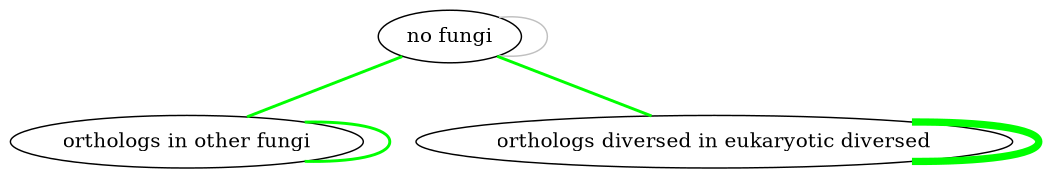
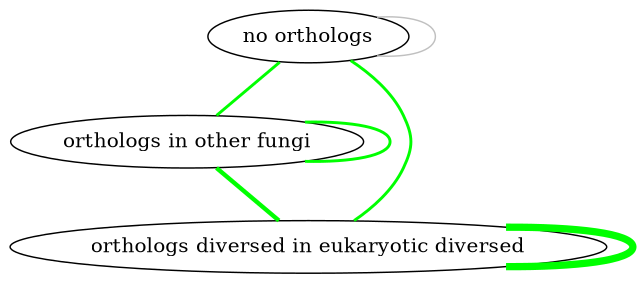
  graph {
    edge [color=green penwidth=2]
-   "no orthologs" [label="no fungi"]
+   "no orthologs"
    "orthologs in other fungi"
    n3 [label="orthologs diversed in eukaryotic diversed"]
    "no orthologs" -- "no orthologs" [color=grey penwidth=1]
    "no orthologs" -- "orthologs in other fungi"
    "no orthologs" -- n3
    "orthologs in other fungi" -- "orthologs in other fungi"
+   "orthologs in other fungi" -- n3 [penwidth=3]
    n3 -- n3 [penwidth=5]
  }
